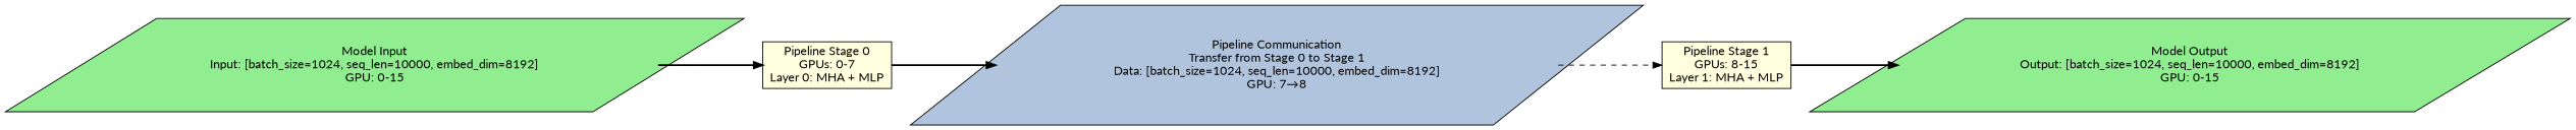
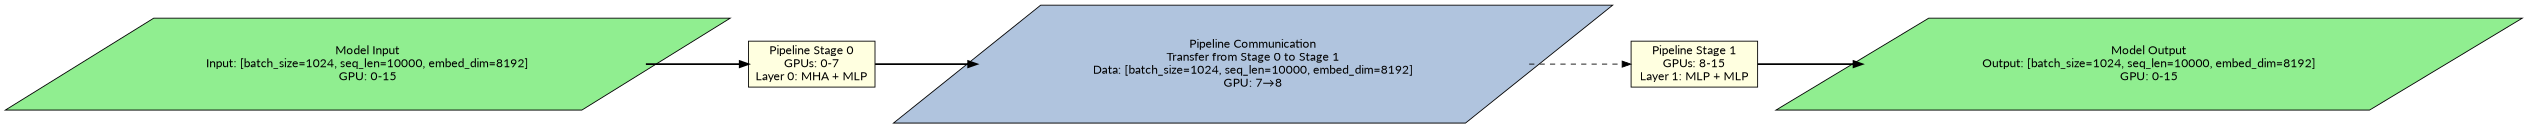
  digraph {
    rankdir=LR
    fontname=Lato
    node [fillcolor=lightgreen shape=parallelogram style=filled fontname=Lato]
    edge [style=bold fontname=Lato]
    n1 [label="Model Input\nInput: [batch_size=1024, seq_len=10000, embed_dim=8192]\nGPU: 0-15"]
    n2 [fillcolor=lightyellow label="Pipeline Stage 0\nGPUs: 0-7\nLayer 0: MHA + MLP" shape=rectangle]
    n3 [label="Model Output\nOutput: [batch_size=1024, seq_len=10000, embed_dim=8192]\nGPU: 0-15"]
    n4 [fillcolor=lightsteelblue label="Pipeline Communication\nTransfer from Stage 0 to Stage 1\nData: [batch_size=1024, seq_len=10000, embed_dim=8192]\nGPU: 7→8"]
-   n5 [fillcolor=lightyellow label="Pipeline Stage 1\nGPUs: 8-15\nLayer 1: MHA + MLP" shape=rectangle]
+   n5 [fillcolor=lightyellow label="Pipeline Stage 1\nGPUs: 8-15\nLayer 1: MLP + MLP" shape=rectangle]
    n1 -> n2
    n2 -> n4
    n4 -> n5 [style=dashed]
    n5 -> n3
  }
